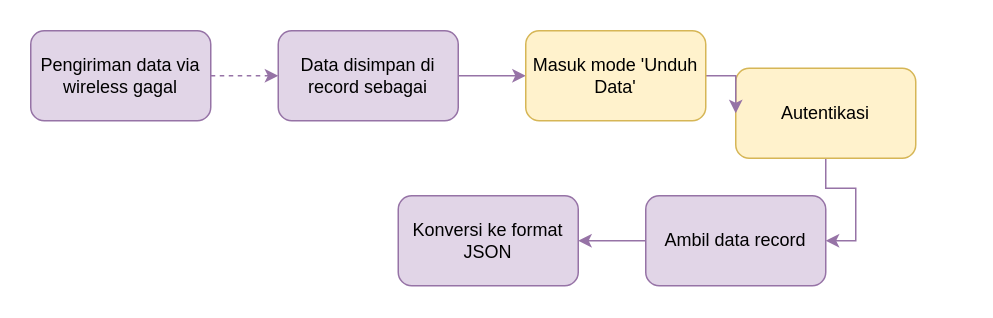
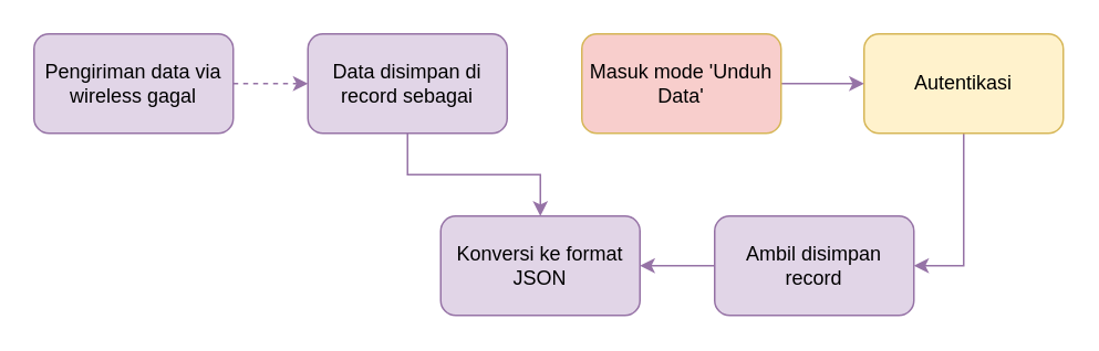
  <mxCell id="0" />
  <mxCell id="1" parent="0" />
  <mxCell id="2" value="" style="edgeStyle=orthogonalEdgeStyle;rounded=0;orthogonalLoop=1;jettySize=auto;html=1;fillColor=#e1d5e7;strokeColor=#9673a6;dashed=1;" parent="1" source="3" target="5" edge="1"><mxGeometry relative="1" as="geometry" /></mxCell>
  <mxCell id="3" value="Pengiriman data via wireless gagal" style="rounded=1;whiteSpace=wrap;html=1;fillColor=#e1d5e7;strokeColor=#9673a6;" parent="1" vertex="1"><mxGeometry x="20" y="20" width="120" height="60" as="geometry" /></mxCell>
- <mxCell id="4" style="edgeStyle=orthogonalEdgeStyle;rounded=0;orthogonalLoop=1;jettySize=auto;html=1;entryX=0;entryY=0.5;entryDx=0;entryDy=0;fillColor=#e1d5e7;strokeColor=#9673a6;" parent="1" source="5" target="12" edge="1"><mxGeometry relative="1" as="geometry" /></mxCell>
+ <mxCell id="4" style="edgeStyle=orthogonalEdgeStyle;rounded=0;orthogonalLoop=1;jettySize=auto;html=1;fillColor=#e1d5e7;strokeColor=#9673a6;" parent="1" source="5" target="10" edge="1"><mxGeometry relative="1" as="geometry" /></mxCell>
  <mxCell id="5" value="Data disimpan di record sebagai" style="rounded=1;whiteSpace=wrap;html=1;fillColor=#e1d5e7;strokeColor=#9673a6;" parent="1" vertex="1"><mxGeometry x="185" y="20" width="120" height="60" as="geometry" /></mxCell>
  <mxCell id="6" style="edgeStyle=orthogonalEdgeStyle;rounded=0;orthogonalLoop=1;jettySize=auto;html=1;entryX=1;entryY=0.5;entryDx=0;entryDy=0;fillColor=#e1d5e7;strokeColor=#9673a6;" parent="1" source="7" target="9" edge="1"><mxGeometry relative="1" as="geometry" /></mxCell>
- <mxCell id="7" value="Autentikasi" style="whiteSpace=wrap;html=1;rounded=1;fillColor=#fff2cc;strokeColor=#d6b656;" parent="1" vertex="1"><mxGeometry x="490" y="45" width="120" height="60" as="geometry" /></mxCell>
+ <mxCell id="7" value="Autentikasi" style="whiteSpace=wrap;html=1;rounded=1;fillColor=#fff2cc;strokeColor=#d6b656;" parent="1" vertex="1"><mxGeometry x="520" y="20" width="120" height="60" as="geometry" /></mxCell>
  <mxCell id="8" value="" style="edgeStyle=orthogonalEdgeStyle;rounded=0;orthogonalLoop=1;jettySize=auto;html=1;fillColor=#e1d5e7;strokeColor=#9673a6;" parent="1" source="9" target="10" edge="1"><mxGeometry relative="1" as="geometry" /></mxCell>
- <mxCell id="9" value="Ambil data record" style="whiteSpace=wrap;html=1;rounded=1;fillColor=#e1d5e7;strokeColor=#9673a6;" parent="1" vertex="1"><mxGeometry x="430" y="130" width="120" height="60" as="geometry" /></mxCell>
+ <mxCell id="9" value="Ambil disimpan record" style="whiteSpace=wrap;html=1;rounded=1;fillColor=#e1d5e7;strokeColor=#9673a6;" parent="1" vertex="1"><mxGeometry x="430" y="130" width="120" height="60" as="geometry" /></mxCell>
  <mxCell id="10" value="Konversi ke format JSON" style="whiteSpace=wrap;html=1;rounded=1;fillColor=#e1d5e7;strokeColor=#9673a6;" parent="1" vertex="1"><mxGeometry x="265" y="130" width="120" height="60" as="geometry" /></mxCell>
  <mxCell id="11" style="edgeStyle=orthogonalEdgeStyle;rounded=0;orthogonalLoop=1;jettySize=auto;html=1;entryX=0;entryY=0.5;entryDx=0;entryDy=0;fillColor=#e1d5e7;strokeColor=#9673a6;" parent="1" source="12" target="7" edge="1"><mxGeometry relative="1" as="geometry" /></mxCell>
- <mxCell id="12" value="Masuk mode 'Unduh Data'" style="rounded=1;whiteSpace=wrap;html=1;fillColor=#fff2cc;strokeColor=#d6b656;" parent="1" vertex="1"><mxGeometry x="350" y="20" width="120" height="60" as="geometry" /></mxCell>
+ <mxCell id="12" value="Masuk mode 'Unduh Data'" style="rounded=1;whiteSpace=wrap;html=1;fillColor=#f8cecc;strokeColor=#d6b656;" parent="1" vertex="1"><mxGeometry x="350" y="20" width="120" height="60" as="geometry" /></mxCell>
